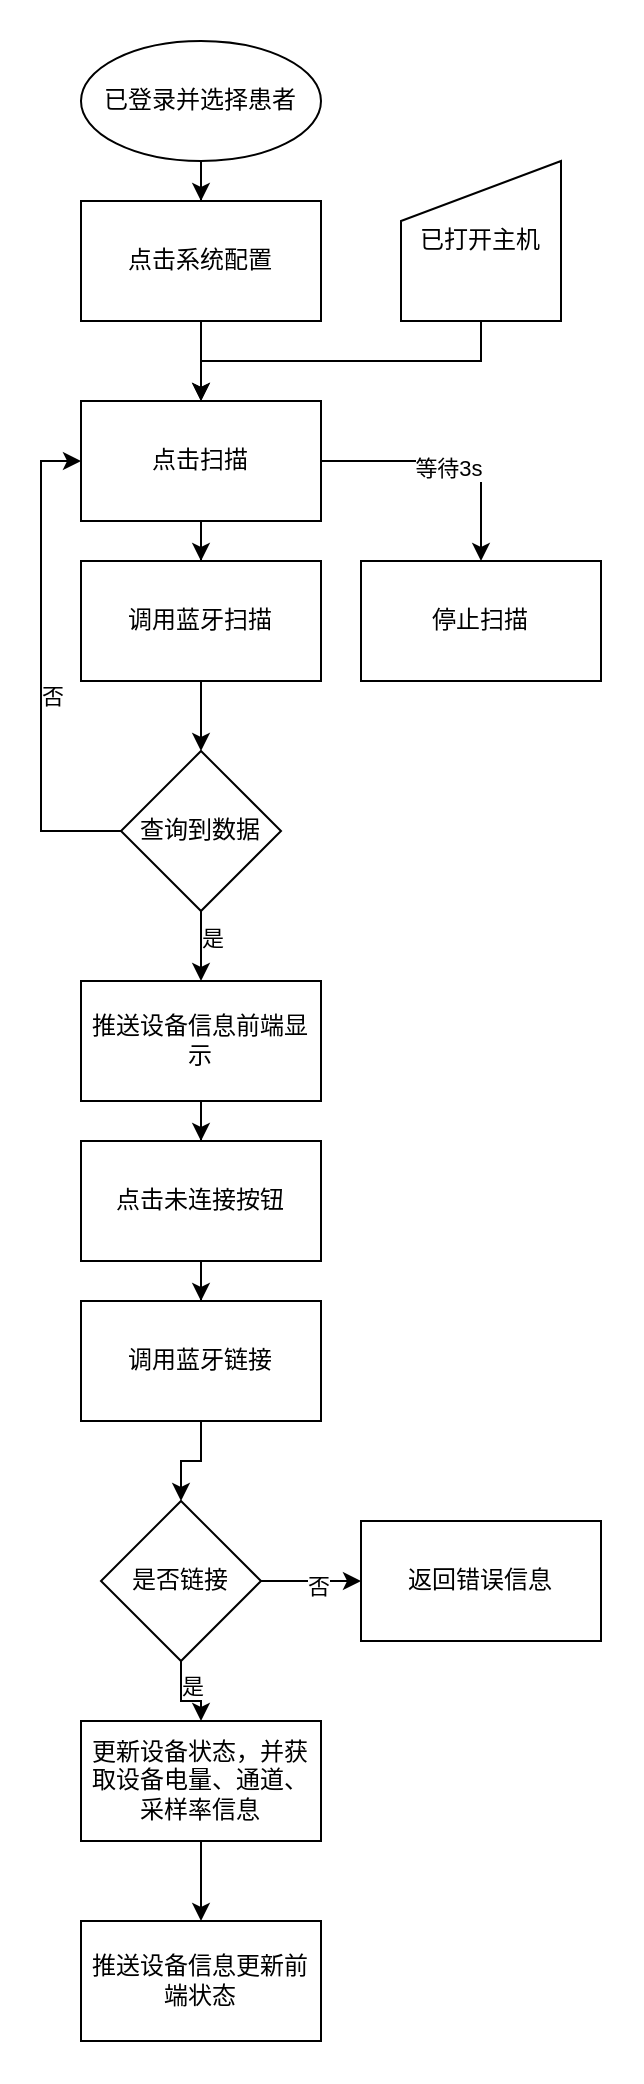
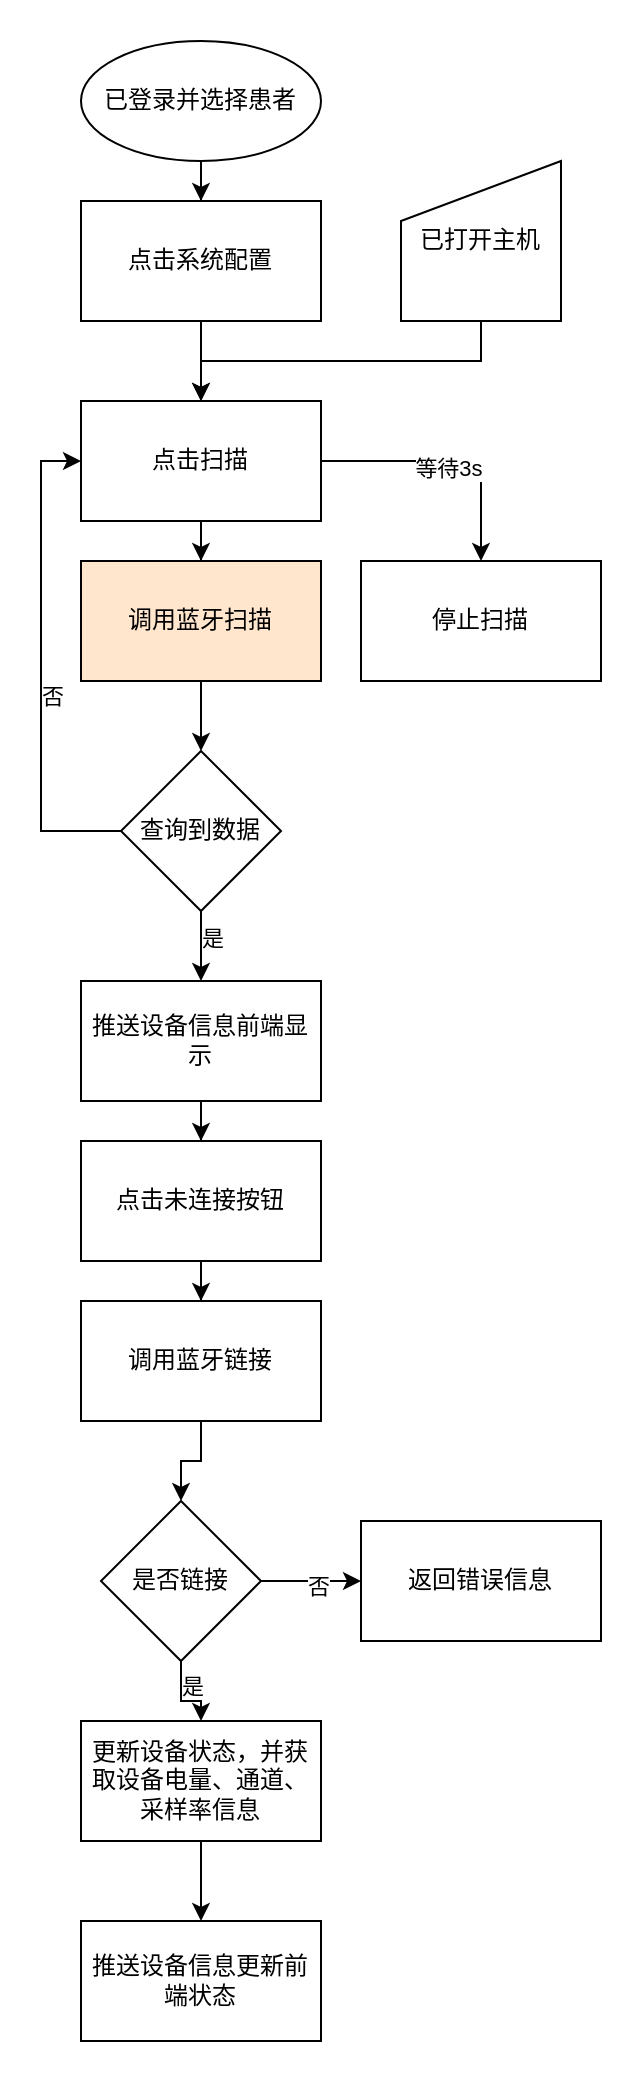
  <mxCell id="0" />
  <mxCell id="1" parent="0" />
  <mxCell id="2" value="" style="edgeStyle=orthogonalEdgeStyle;rounded=0;orthogonalLoop=1;jettySize=auto;html=1;" edge="1" parent="1" source="3" target="5"><mxGeometry relative="1" as="geometry" /></mxCell>
  <mxCell id="3" value="已登录并选择患者" style="ellipse;whiteSpace=wrap;html=1;" vertex="1" parent="1"><mxGeometry x="40" y="20" width="120" height="60" as="geometry" /></mxCell>
  <mxCell id="4" value="" style="edgeStyle=orthogonalEdgeStyle;rounded=0;orthogonalLoop=1;jettySize=auto;html=1;" edge="1" parent="1" source="5" target="9"><mxGeometry relative="1" as="geometry" /></mxCell>
  <mxCell id="5" value="点击系统配置" style="whiteSpace=wrap;html=1;rounded=0;" vertex="1" parent="1"><mxGeometry x="40" y="100" width="120" height="60" as="geometry" /></mxCell>
  <mxCell id="6" value="" style="edgeStyle=orthogonalEdgeStyle;rounded=0;orthogonalLoop=1;jettySize=auto;html=1;" edge="1" parent="1" source="9" target="13"><mxGeometry relative="1" as="geometry" /></mxCell>
  <mxCell id="7" value="" style="edgeStyle=orthogonalEdgeStyle;rounded=0;orthogonalLoop=1;jettySize=auto;html=1;" edge="1" parent="1" source="9" target="21"><mxGeometry relative="1" as="geometry" /></mxCell>
  <mxCell id="8" value="等待3s" style="edgeLabel;html=1;align=center;verticalAlign=middle;resizable=0;points=[];" vertex="1" connectable="0" parent="7"><mxGeometry x="-0.025" y="-3" relative="1" as="geometry"><mxPoint as="offset" /></mxGeometry></mxCell>
  <mxCell id="9" value="点击扫描" style="whiteSpace=wrap;html=1;rounded=0;" vertex="1" parent="1"><mxGeometry x="40" y="200" width="120" height="60" as="geometry" /></mxCell>
  <mxCell id="10" style="edgeStyle=orthogonalEdgeStyle;rounded=0;orthogonalLoop=1;jettySize=auto;html=1;entryX=0.5;entryY=0;entryDx=0;entryDy=0;exitX=0.5;exitY=1;exitDx=0;exitDy=0;" edge="1" parent="1" source="11" target="9"><mxGeometry relative="1" as="geometry" /></mxCell>
  <mxCell id="11" value="已打开主机" style="shape=manualInput;whiteSpace=wrap;html=1;" vertex="1" parent="1"><mxGeometry x="200" y="80" width="80" height="80" as="geometry" /></mxCell>
  <mxCell id="12" value="" style="edgeStyle=orthogonalEdgeStyle;rounded=0;orthogonalLoop=1;jettySize=auto;html=1;" edge="1" parent="1" source="13" target="18"><mxGeometry relative="1" as="geometry" /></mxCell>
- <mxCell id="13" value="调用蓝牙扫描" style="whiteSpace=wrap;html=1;rounded=0;" vertex="1" parent="1"><mxGeometry x="40" y="280" width="120" height="60" as="geometry" /></mxCell>
+ <mxCell id="13" value="调用蓝牙扫描" style="whiteSpace=wrap;html=1;rounded=0;fillColor=#ffe6cc;" vertex="1" parent="1"><mxGeometry x="40" y="280" width="120" height="60" as="geometry" /></mxCell>
  <mxCell id="14" value="" style="edgeStyle=orthogonalEdgeStyle;rounded=0;orthogonalLoop=1;jettySize=auto;html=1;" edge="1" parent="1" source="18" target="20"><mxGeometry relative="1" as="geometry" /></mxCell>
  <mxCell id="15" value="是" style="edgeLabel;html=1;align=center;verticalAlign=middle;resizable=0;points=[];" vertex="1" connectable="0" parent="14"><mxGeometry x="-0.444" y="5" relative="1" as="geometry"><mxPoint as="offset" /></mxGeometry></mxCell>
  <mxCell id="16" style="edgeStyle=orthogonalEdgeStyle;rounded=0;orthogonalLoop=1;jettySize=auto;html=1;entryX=0;entryY=0.5;entryDx=0;entryDy=0;" edge="1" parent="1" source="18" target="9"><mxGeometry relative="1" as="geometry"><Array as="points"><mxPoint x="20" y="415" /><mxPoint x="20" y="230" /></Array></mxGeometry></mxCell>
  <mxCell id="17" value="否" style="edgeLabel;html=1;align=center;verticalAlign=middle;resizable=0;points=[];" vertex="1" connectable="0" parent="16"><mxGeometry x="-0.118" y="-5" relative="1" as="geometry"><mxPoint as="offset" /></mxGeometry></mxCell>
  <mxCell id="18" value="查询到数据" style="rhombus;whiteSpace=wrap;html=1;rounded=0;" vertex="1" parent="1"><mxGeometry x="60" y="375" width="80" height="80" as="geometry" /></mxCell>
  <mxCell id="19" value="" style="edgeStyle=orthogonalEdgeStyle;rounded=0;orthogonalLoop=1;jettySize=auto;html=1;" edge="1" parent="1" source="20" target="23"><mxGeometry relative="1" as="geometry" /></mxCell>
  <mxCell id="20" value="推送设备信息前端显示" style="whiteSpace=wrap;html=1;rounded=0;" vertex="1" parent="1"><mxGeometry x="40" y="490" width="120" height="60" as="geometry" /></mxCell>
  <mxCell id="21" value="停止扫描" style="whiteSpace=wrap;html=1;rounded=0;" vertex="1" parent="1"><mxGeometry x="180" y="280" width="120" height="60" as="geometry" /></mxCell>
  <mxCell id="22" value="" style="edgeStyle=orthogonalEdgeStyle;rounded=0;orthogonalLoop=1;jettySize=auto;html=1;" edge="1" parent="1" source="23" target="34"><mxGeometry relative="1" as="geometry" /></mxCell>
  <mxCell id="23" value="点击未连接按钮" style="whiteSpace=wrap;html=1;rounded=0;" vertex="1" parent="1"><mxGeometry x="40" y="570" width="120" height="60" as="geometry" /></mxCell>
  <mxCell id="24" value="" style="edgeStyle=orthogonalEdgeStyle;rounded=0;orthogonalLoop=1;jettySize=auto;html=1;" edge="1" parent="1" source="28" target="29"><mxGeometry relative="1" as="geometry" /></mxCell>
  <mxCell id="25" value="否" style="edgeLabel;html=1;align=center;verticalAlign=middle;resizable=0;points=[];" vertex="1" connectable="0" parent="24"><mxGeometry x="0.133" y="-2" relative="1" as="geometry"><mxPoint as="offset" /></mxGeometry></mxCell>
  <mxCell id="26" value="" style="edgeStyle=orthogonalEdgeStyle;rounded=0;orthogonalLoop=1;jettySize=auto;html=1;" edge="1" parent="1" source="28" target="31"><mxGeometry relative="1" as="geometry" /></mxCell>
  <mxCell id="27" value="是" style="edgeLabel;html=1;align=center;verticalAlign=middle;resizable=0;points=[];" vertex="1" connectable="0" parent="26"><mxGeometry x="-0.422" y="5" relative="1" as="geometry"><mxPoint as="offset" /></mxGeometry></mxCell>
  <mxCell id="28" value="是否链接" style="rhombus;whiteSpace=wrap;html=1;rounded=0;" vertex="1" parent="1"><mxGeometry x="50" y="750" width="80" height="80" as="geometry" /></mxCell>
  <mxCell id="29" value="返回错误信息" style="whiteSpace=wrap;html=1;rounded=0;" vertex="1" parent="1"><mxGeometry x="180" y="760" width="120" height="60" as="geometry" /></mxCell>
  <mxCell id="30" value="" style="edgeStyle=orthogonalEdgeStyle;rounded=0;orthogonalLoop=1;jettySize=auto;html=1;" edge="1" parent="1" source="31" target="32"><mxGeometry relative="1" as="geometry" /></mxCell>
  <mxCell id="31" value="更新设备状态，并获取设备电量、通道、采样率信息" style="whiteSpace=wrap;html=1;rounded=0;" vertex="1" parent="1"><mxGeometry x="40" y="860" width="120" height="60" as="geometry" /></mxCell>
  <mxCell id="32" value="推送设备信息更新前端状态" style="whiteSpace=wrap;html=1;rounded=0;" vertex="1" parent="1"><mxGeometry x="40" y="960" width="120" height="60" as="geometry" /></mxCell>
  <mxCell id="33" style="edgeStyle=orthogonalEdgeStyle;rounded=0;orthogonalLoop=1;jettySize=auto;html=1;entryX=0.5;entryY=0;entryDx=0;entryDy=0;" edge="1" parent="1" source="34" target="28"><mxGeometry relative="1" as="geometry" /></mxCell>
  <mxCell id="34" value="调用蓝牙链接" style="whiteSpace=wrap;html=1;rounded=0;" vertex="1" parent="1"><mxGeometry x="40" y="650" width="120" height="60" as="geometry" /></mxCell>
